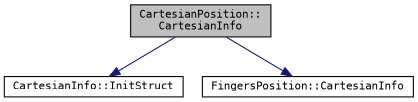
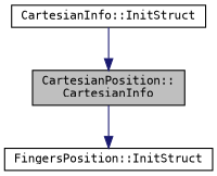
  digraph {
    fontname="DejaVu Sans Mono"
    rankdir=TB
    node [color=black fillcolor=white fontname="DejaVu Sans Mono" fontsize=10 shape=record style=filled]
    edge [color=midnightblue fontname="DejaVu Sans Mono" fontsize=10 labelfontname=Helvetica labelfontsize=10 style=solid]
    n1 [fillcolor=grey75 fontcolor=black height=0.2 label="CartesianPosition::\lCartesianInfo" width=0.4]
    n2 [height=0.2 label="CartesianInfo::InitStruct" width=0.4]
-   n3 [height=0.2 label="FingersPosition::CartesianInfo" width=0.4]
-   n1 -> n2
+   n3 [height=0.2 label="FingersPosition::InitStruct" width=0.4]
+   n2 -> n1
    n1 -> n3
  }
